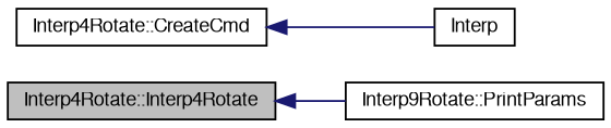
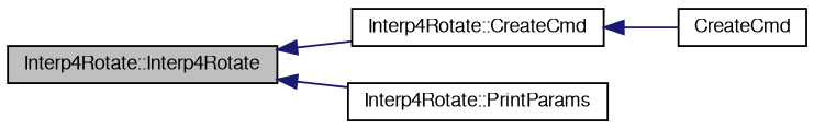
  digraph {
    rankdir=LR
    node [color=black fillcolor=white fontname=FreeSans fontsize=10 shape=record style=filled]
    edge [color=midnightblue dir=back fontname=FreeSans fontsize=10 labelfontname=FreeSans labelfontsize=10 style=solid]
    n1 [fillcolor=grey75 fontcolor=black height=0.2 label="Interp4Rotate::Interp4Rotate" width=0.4]
    n2 [height=0.2 label="Interp4Rotate::CreateCmd" width=0.4]
-   n3 [height=0.2 label="Interp9Rotate::PrintParams" width=0.4]
-   n4 [height=0.2 label=Interp width=0.4]
+   n3 [height=0.2 label="Interp4Rotate::PrintParams" width=0.4]
+   n4 [height=0.2 label=CreateCmd width=0.4]
+   n1 -> n2
    n1 -> n3
    n2 -> n4
  }
